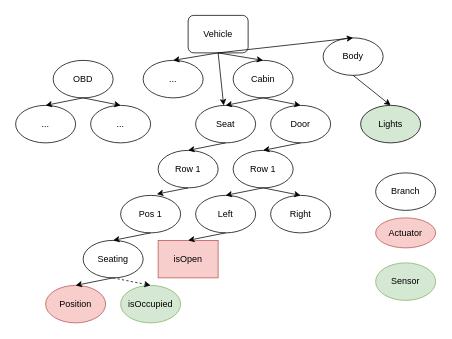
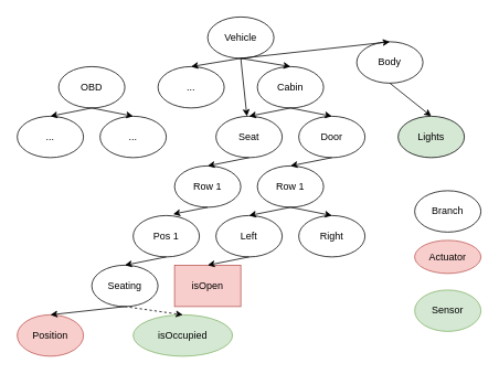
  <mxCell id="0" />
  <mxCell id="1" parent="0" />
- <mxCell id="2" value="Vehicle" style="whiteSpace=wrap;html=1;rounded=1;" vertex="1" parent="1"><mxGeometry x="250" y="20" width="80" height="50" as="geometry" /></mxCell>
+ <mxCell id="2" value="Vehicle" style="ellipse;whiteSpace=wrap;html=1;" vertex="1" parent="1"><mxGeometry x="250" y="20" width="80" height="50" as="geometry" /></mxCell>
  <mxCell id="3" value="Cabin" style="ellipse;whiteSpace=wrap;html=1;" vertex="1" parent="1"><mxGeometry x="310" y="80" width="80" height="50" as="geometry" /></mxCell>
  <mxCell id="4" value="Body" style="ellipse;whiteSpace=wrap;html=1;" vertex="1" parent="1"><mxGeometry x="430" y="50" width="80" height="50" as="geometry" /></mxCell>
  <mxCell id="5" value="OBD" style="ellipse;whiteSpace=wrap;html=1;" vertex="1" parent="1"><mxGeometry x="70" y="80" width="80" height="50" as="geometry" /></mxCell>
  <mxCell id="6" value="..." style="ellipse;whiteSpace=wrap;html=1;" vertex="1" parent="1"><mxGeometry x="190" y="80" width="80" height="50" as="geometry" /></mxCell>
  <mxCell id="7" value="" style="endArrow=classic;html=1;exitX=0.5;exitY=1;exitDx=0;exitDy=0;" edge="1" parent="1" source="2" target="15"><mxGeometry width="50" height="50" relative="1" as="geometry"><mxPoint x="290" y="220" as="sourcePoint" /><mxPoint x="340" y="170" as="targetPoint" /></mxGeometry></mxCell>
  <mxCell id="8" value="" style="endArrow=classic;html=1;entryX=0.5;entryY=0;entryDx=0;entryDy=0;exitX=0.5;exitY=1;exitDx=0;exitDy=0;" edge="1" parent="1" source="2" target="6"><mxGeometry width="50" height="50" relative="1" as="geometry"><mxPoint x="290" y="220" as="sourcePoint" /><mxPoint x="340" y="170" as="targetPoint" /></mxGeometry></mxCell>
  <mxCell id="9" value="" style="endArrow=classic;html=1;exitX=0.5;exitY=1;exitDx=0;exitDy=0;entryX=0.5;entryY=0;entryDx=0;entryDy=0;" edge="1" parent="1" source="2" target="3"><mxGeometry width="50" height="50" relative="1" as="geometry"><mxPoint x="290" y="220" as="sourcePoint" /><mxPoint x="340" y="170" as="targetPoint" /></mxGeometry></mxCell>
  <mxCell id="10" value="" style="endArrow=classic;html=1;exitX=0.5;exitY=1;exitDx=0;exitDy=0;entryX=0.5;entryY=0;entryDx=0;entryDy=0;" edge="1" parent="1" source="2" target="4"><mxGeometry width="50" height="50" relative="1" as="geometry"><mxPoint x="290" y="220" as="sourcePoint" /><mxPoint x="340" y="170" as="targetPoint" /></mxGeometry></mxCell>
  <mxCell id="11" value="..." style="ellipse;whiteSpace=wrap;html=1;" vertex="1" parent="1"><mxGeometry x="20" y="140" width="80" height="50" as="geometry" /></mxCell>
  <mxCell id="12" value="..." style="ellipse;whiteSpace=wrap;html=1;" vertex="1" parent="1"><mxGeometry x="120" y="140" width="80" height="50" as="geometry" /></mxCell>
  <mxCell id="13" value="" style="endArrow=classic;html=1;entryX=0.5;entryY=0;entryDx=0;entryDy=0;exitX=0.5;exitY=1;exitDx=0;exitDy=0;" edge="1" parent="1" source="5" target="11"><mxGeometry width="50" height="50" relative="1" as="geometry"><mxPoint x="290" y="220" as="sourcePoint" /><mxPoint x="340" y="170" as="targetPoint" /></mxGeometry></mxCell>
  <mxCell id="14" value="" style="endArrow=classic;html=1;exitX=0.5;exitY=1;exitDx=0;exitDy=0;entryX=0.5;entryY=0;entryDx=0;entryDy=0;" edge="1" parent="1" source="5" target="12"><mxGeometry width="50" height="50" relative="1" as="geometry"><mxPoint x="290" y="220" as="sourcePoint" /><mxPoint x="340" y="170" as="targetPoint" /></mxGeometry></mxCell>
  <mxCell id="15" value="Seat" style="ellipse;whiteSpace=wrap;html=1;" vertex="1" parent="1"><mxGeometry x="260" y="140" width="80" height="50" as="geometry" /></mxCell>
  <mxCell id="16" value="Door" style="ellipse;whiteSpace=wrap;html=1;" vertex="1" parent="1"><mxGeometry x="360" y="140" width="80" height="50" as="geometry" /></mxCell>
  <mxCell id="17" value="Lights" style="ellipse;whiteSpace=wrap;html=1;fillColor=#d5e8d4;" vertex="1" parent="1"><mxGeometry x="480" y="140" width="80" height="50" as="geometry" /></mxCell>
  <mxCell id="18" value="Row 1" style="ellipse;whiteSpace=wrap;html=1;" vertex="1" parent="1"><mxGeometry x="210" y="200" width="80" height="50" as="geometry" /></mxCell>
  <mxCell id="19" value="Pos 1" style="ellipse;whiteSpace=wrap;html=1;" vertex="1" parent="1"><mxGeometry x="160" y="260" width="80" height="50" as="geometry" /></mxCell>
  <mxCell id="20" value="Seating" style="ellipse;whiteSpace=wrap;html=1;" vertex="1" parent="1"><mxGeometry x="110" y="320" width="80" height="50" as="geometry" /></mxCell>
- <mxCell id="21" value="Position" style="ellipse;whiteSpace=wrap;html=1;fillColor=#f8cecc;strokeColor=#b85450;" vertex="1" parent="1"><mxGeometry x="60" y="380" width="80" height="50" as="geometry" /></mxCell>
- <mxCell id="22" value="isOccupied" style="ellipse;whiteSpace=wrap;html=1;fillColor=#d5e8d4;strokeColor=#82b366;" vertex="1" parent="1"><mxGeometry x="160" y="380" width="80" height="50" as="geometry" /></mxCell>
+ <mxCell id="21" value="Position" style="ellipse;whiteSpace=wrap;html=1;fillColor=#f8cecc;strokeColor=#b85450;" vertex="1" parent="1"><mxGeometry x="20" y="380" width="80" height="50" as="geometry" /></mxCell>
+ <mxCell id="22" value="isOccupied" style="ellipse;whiteSpace=wrap;html=1;fillColor=#d5e8d4;strokeColor=#82b366;" vertex="1" parent="1"><mxGeometry x="160" y="380" width="120" height="50" as="geometry" /></mxCell>
  <mxCell id="23" value="Row 1" style="ellipse;whiteSpace=wrap;html=1;" vertex="1" parent="1"><mxGeometry x="310" y="200" width="80" height="50" as="geometry" /></mxCell>
  <mxCell id="24" value="Left" style="ellipse;whiteSpace=wrap;html=1;" vertex="1" parent="1"><mxGeometry x="260" y="260" width="80" height="50" as="geometry" /></mxCell>
  <mxCell id="25" value="Right" style="ellipse;whiteSpace=wrap;html=1;" vertex="1" parent="1"><mxGeometry x="360" y="260" width="80" height="50" as="geometry" /></mxCell>
  <mxCell id="26" value="isOpen" style="whiteSpace=wrap;html=1;fillColor=#f8cecc;strokeColor=#b85450;rounded=0;" vertex="1" parent="1"><mxGeometry x="210" y="320" width="80" height="50" as="geometry" /></mxCell>
  <mxCell id="27" value="" style="endArrow=classic;html=1;entryX=0.5;entryY=0;entryDx=0;entryDy=0;exitX=0.5;exitY=1;exitDx=0;exitDy=0;" edge="1" parent="1" source="3" target="15"><mxGeometry width="50" height="50" relative="1" as="geometry"><mxPoint x="210" y="150" as="sourcePoint" /><mxPoint x="260" y="100" as="targetPoint" /></mxGeometry></mxCell>
  <mxCell id="28" value="" style="endArrow=classic;html=1;exitX=0.5;exitY=1;exitDx=0;exitDy=0;entryX=0.5;entryY=0;entryDx=0;entryDy=0;" edge="1" parent="1" source="3" target="16"><mxGeometry width="50" height="50" relative="1" as="geometry"><mxPoint x="210" y="150" as="sourcePoint" /><mxPoint x="260" y="100" as="targetPoint" /></mxGeometry></mxCell>
  <mxCell id="29" value="" style="endArrow=classic;html=1;exitX=0.5;exitY=1;exitDx=0;exitDy=0;entryX=0.5;entryY=0;entryDx=0;entryDy=0;" edge="1" parent="1" source="4" target="17"><mxGeometry width="50" height="50" relative="1" as="geometry"><mxPoint x="300" y="150" as="sourcePoint" /><mxPoint x="350" y="100" as="targetPoint" /></mxGeometry></mxCell>
  <mxCell id="30" value="" style="endArrow=classic;html=1;exitX=0.5;exitY=1;exitDx=0;exitDy=0;entryX=0.5;entryY=0;entryDx=0;entryDy=0;" edge="1" parent="1" source="19" target="20"><mxGeometry width="50" height="50" relative="1" as="geometry"><mxPoint x="170" y="150" as="sourcePoint" /><mxPoint x="130" y="340" as="targetPoint" /></mxGeometry></mxCell>
  <mxCell id="31" value="" style="endArrow=classic;html=1;exitX=0.5;exitY=1;exitDx=0;exitDy=0;entryX=0.604;entryY=-0.035;entryDx=0;entryDy=0;entryPerimeter=0;" edge="1" parent="1" source="18" target="19"><mxGeometry width="50" height="50" relative="1" as="geometry"><mxPoint x="170" y="150" as="sourcePoint" /><mxPoint x="220" y="100" as="targetPoint" /></mxGeometry></mxCell>
  <mxCell id="32" value="" style="endArrow=classic;html=1;entryX=0.5;entryY=0;entryDx=0;entryDy=0;exitX=0.5;exitY=1;exitDx=0;exitDy=0;" edge="1" parent="1" source="20" target="21"><mxGeometry width="50" height="50" relative="1" as="geometry"><mxPoint x="170" y="230" as="sourcePoint" /><mxPoint x="220" y="180" as="targetPoint" /></mxGeometry></mxCell>
  <mxCell id="33" style="edgeStyle=none;html=1;exitX=0.5;exitY=1;exitDx=0;exitDy=0;entryX=0.5;entryY=0;entryDx=0;entryDy=0;" edge="1" parent="1" source="15" target="18"><mxGeometry relative="1" as="geometry" /></mxCell>
  <mxCell id="34" value="" style="endArrow=classic;html=1;entryX=0.5;entryY=0;entryDx=0;entryDy=0;exitX=0.5;exitY=1;exitDx=0;exitDy=0;dashed=1;" edge="1" parent="1" source="20" target="22"><mxGeometry width="50" height="50" relative="1" as="geometry"><mxPoint x="150" y="380" as="sourcePoint" /><mxPoint x="-30" y="390" as="targetPoint" /></mxGeometry></mxCell>
  <mxCell id="35" value="" style="endArrow=classic;html=1;entryX=0.5;entryY=0;entryDx=0;entryDy=0;exitX=0.5;exitY=1;exitDx=0;exitDy=0;" edge="1" parent="1" source="16" target="23"><mxGeometry width="50" height="50" relative="1" as="geometry"><mxPoint x="230" y="180" as="sourcePoint" /><mxPoint x="280" y="130" as="targetPoint" /></mxGeometry></mxCell>
  <mxCell id="36" value="" style="endArrow=classic;html=1;exitX=0.5;exitY=1;exitDx=0;exitDy=0;entryX=0.5;entryY=0;entryDx=0;entryDy=0;" edge="1" parent="1" source="23" target="25"><mxGeometry width="50" height="50" relative="1" as="geometry"><mxPoint x="230" y="180" as="sourcePoint" /><mxPoint x="280" y="130" as="targetPoint" /></mxGeometry></mxCell>
  <mxCell id="37" style="edgeStyle=none;html=1;exitX=0.5;exitY=1;exitDx=0;exitDy=0;entryX=0.5;entryY=0;entryDx=0;entryDy=0;" edge="1" parent="1" source="23" target="24"><mxGeometry relative="1" as="geometry" /></mxCell>
  <mxCell id="38" value="" style="endArrow=classic;html=1;exitX=0.5;exitY=1;exitDx=0;exitDy=0;entryX=0.5;entryY=0;entryDx=0;entryDy=0;" edge="1" parent="1" source="24" target="26"><mxGeometry width="50" height="50" relative="1" as="geometry"><mxPoint x="230" y="180" as="sourcePoint" /><mxPoint x="280" y="130" as="targetPoint" /></mxGeometry></mxCell>
  <mxCell id="39" value="Actuator" style="ellipse;whiteSpace=wrap;html=1;fillColor=#f8cecc;strokeColor=#b85450;" vertex="1" parent="1"><mxGeometry x="500" y="290" width="80" height="40" as="geometry" /></mxCell>
  <mxCell id="40" value="Branch" style="ellipse;whiteSpace=wrap;html=1;" vertex="1" parent="1"><mxGeometry x="500" y="230" width="80" height="50" as="geometry" /></mxCell>
  <mxCell id="41" value="Sensor" style="ellipse;whiteSpace=wrap;html=1;fillColor=#d5e8d4;strokeColor=#82b366;" vertex="1" parent="1"><mxGeometry x="500" y="350" width="80" height="50" as="geometry" /></mxCell>
